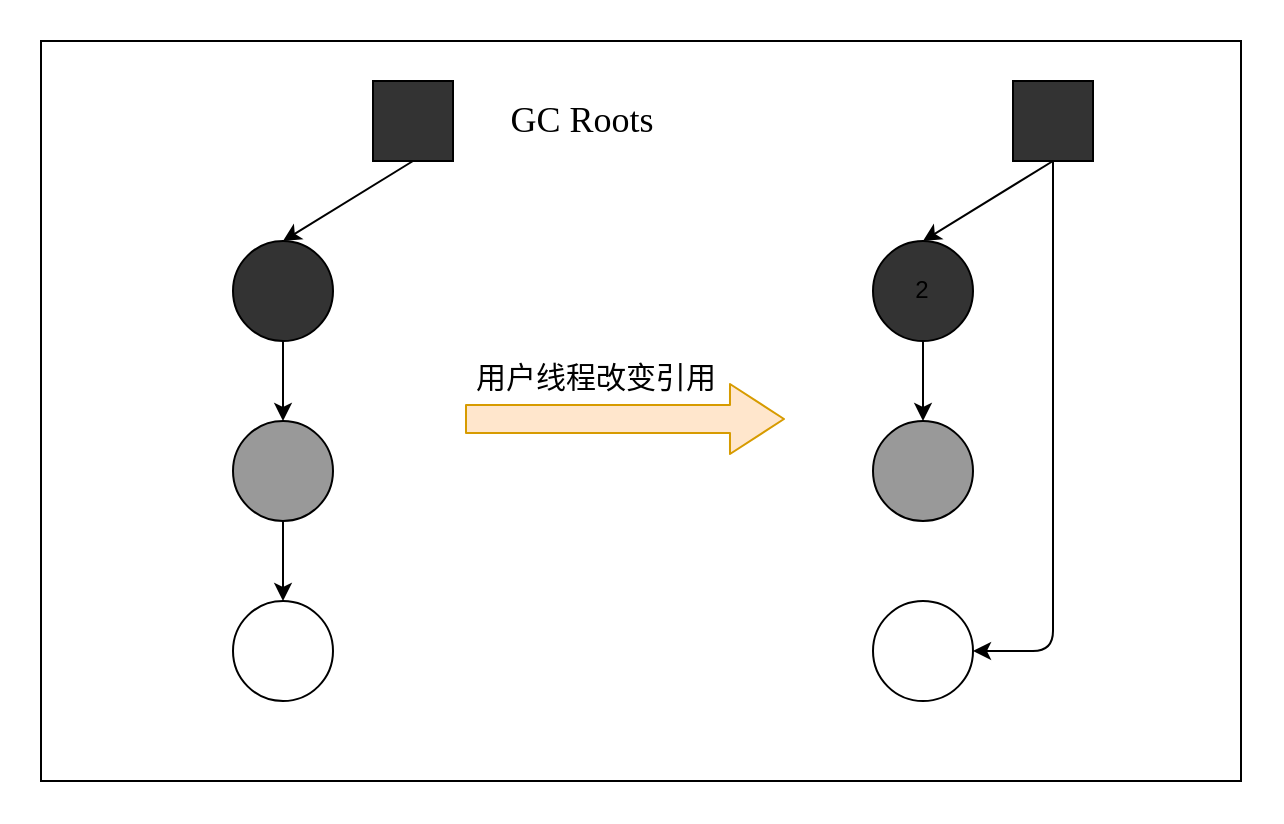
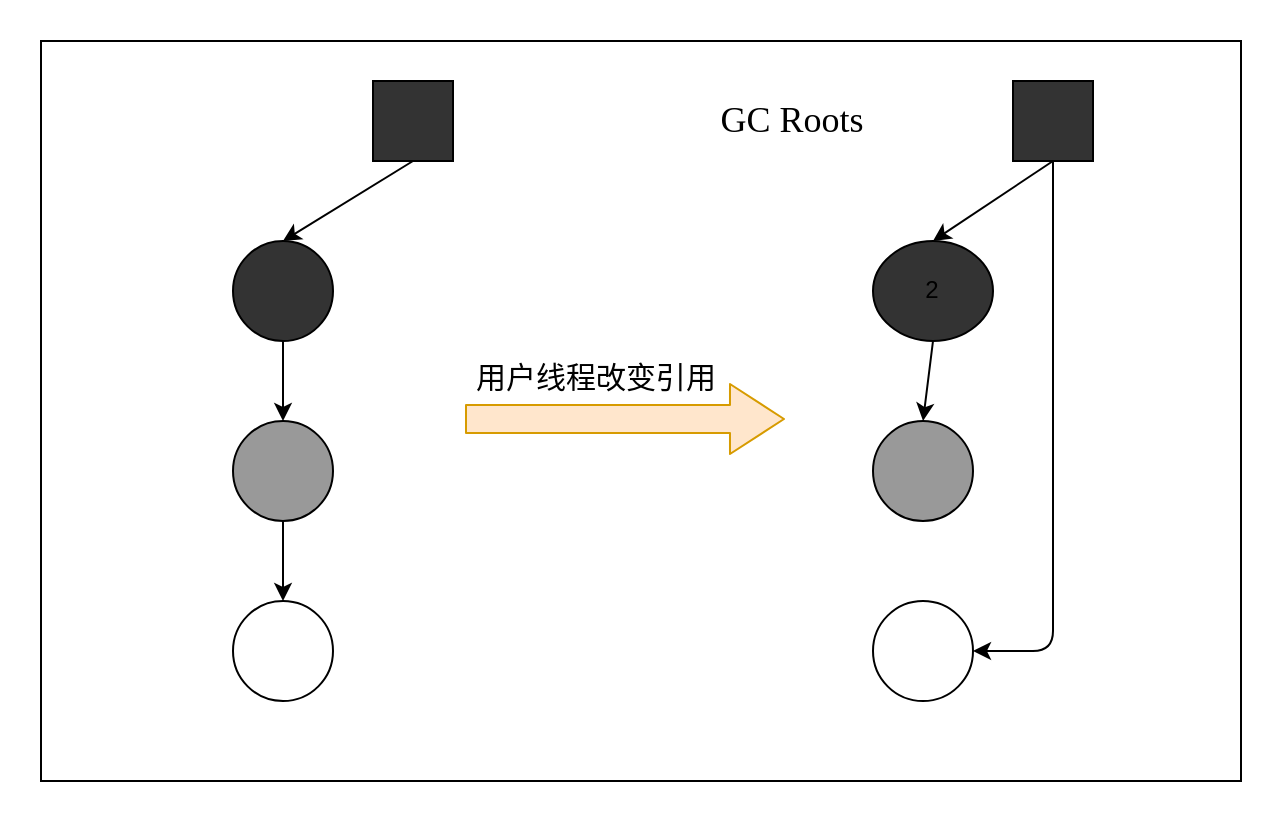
  <mxCell id="0" />
  <mxCell id="1" parent="0" />
  <mxCell id="2" value="" style="rounded=0;whiteSpace=wrap;html=1;" vertex="1" parent="1"><mxGeometry x="20" y="20" width="600" height="370" as="geometry" /></mxCell>
  <mxCell id="3" value="" style="rounded=0;whiteSpace=wrap;html=1;fillColor=#333333;" vertex="1" parent="1"><mxGeometry x="186" y="40" width="40" height="40" as="geometry" /></mxCell>
  <mxCell id="4" value="" style="endArrow=classic;html=1;exitX=0.5;exitY=1;exitDx=0;exitDy=0;entryX=0.5;entryY=0;entryDx=0;entryDy=0;" edge="1" parent="1" source="3" target="5"><mxGeometry width="50" height="50" relative="1" as="geometry"><mxPoint x="136" y="290" as="sourcePoint" /><mxPoint x="206" y="140" as="targetPoint" /></mxGeometry></mxCell>
  <mxCell id="5" value="" style="ellipse;whiteSpace=wrap;html=1;fillColor=#333333;" vertex="1" parent="1"><mxGeometry x="116" y="120" width="50" height="50" as="geometry" /></mxCell>
  <mxCell id="6" value="" style="ellipse;whiteSpace=wrap;html=1;fillColor=#999999;" vertex="1" parent="1"><mxGeometry x="116" y="210" width="50" height="50" as="geometry" /></mxCell>
  <mxCell id="7" value="" style="endArrow=classic;html=1;exitX=0.5;exitY=1;exitDx=0;exitDy=0;entryX=0.5;entryY=0;entryDx=0;entryDy=0;" edge="1" parent="1" source="5" target="6"><mxGeometry width="50" height="50" relative="1" as="geometry"><mxPoint x="236" y="310" as="sourcePoint" /><mxPoint x="286" y="260" as="targetPoint" /></mxGeometry></mxCell>
  <mxCell id="8" value="" style="ellipse;whiteSpace=wrap;html=1;" vertex="1" parent="1"><mxGeometry x="116" y="300" width="50" height="50" as="geometry" /></mxCell>
  <mxCell id="9" value="" style="endArrow=classic;html=1;exitX=0.5;exitY=1;exitDx=0;exitDy=0;entryX=0.5;entryY=0;entryDx=0;entryDy=0;" edge="1" parent="1" target="8" source="6"><mxGeometry width="50" height="50" relative="1" as="geometry"><mxPoint x="151" y="180" as="sourcePoint" /><mxPoint x="296" y="270" as="targetPoint" /></mxGeometry></mxCell>
  <mxCell id="10" value="" style="rounded=0;whiteSpace=wrap;html=1;fillColor=#333333;" vertex="1" parent="1"><mxGeometry x="506" y="40" width="40" height="40" as="geometry" /></mxCell>
  <mxCell id="11" value="" style="endArrow=classic;html=1;exitX=0.5;exitY=1;exitDx=0;exitDy=0;entryX=0.5;entryY=0;entryDx=0;entryDy=0;" edge="1" parent="1" source="10" target="12"><mxGeometry width="50" height="50" relative="1" as="geometry"><mxPoint x="456" y="290" as="sourcePoint" /><mxPoint x="526" y="140" as="targetPoint" /></mxGeometry></mxCell>
- <mxCell id="12" value="2" style="ellipse;whiteSpace=wrap;html=1;fillColor=#333333;" vertex="1" parent="1"><mxGeometry x="436" y="120" width="50" height="50" as="geometry" /></mxCell>
+ <mxCell id="12" value="2" style="ellipse;whiteSpace=wrap;html=1;fillColor=#333333;" vertex="1" parent="1"><mxGeometry x="436" y="120" width="60" height="50" as="geometry" /></mxCell>
  <mxCell id="13" value="" style="ellipse;whiteSpace=wrap;html=1;fillColor=#999999;" vertex="1" parent="1"><mxGeometry x="436" y="210" width="50" height="50" as="geometry" /></mxCell>
  <mxCell id="14" value="" style="endArrow=classic;html=1;exitX=0.5;exitY=1;exitDx=0;exitDy=0;entryX=0.5;entryY=0;entryDx=0;entryDy=0;" edge="1" parent="1" source="12" target="13"><mxGeometry width="50" height="50" relative="1" as="geometry"><mxPoint x="556" y="310" as="sourcePoint" /><mxPoint x="606" y="260" as="targetPoint" /></mxGeometry></mxCell>
  <mxCell id="15" value="" style="ellipse;whiteSpace=wrap;html=1;" vertex="1" parent="1"><mxGeometry x="436" y="300" width="50" height="50" as="geometry" /></mxCell>
  <mxCell id="16" value="" style="shape=flexArrow;endArrow=classic;html=1;fillColor=#ffe6cc;strokeColor=#d79b00;width=14;endSize=8.67;" edge="1" parent="1"><mxGeometry width="50" height="50" relative="1" as="geometry"><mxPoint x="232" y="209" as="sourcePoint" /><mxPoint x="392" y="209" as="targetPoint" /></mxGeometry></mxCell>
  <mxCell id="17" value="" style="endArrow=classic;html=1;entryX=1;entryY=0.5;entryDx=0;entryDy=0;" edge="1" parent="1" target="15"><mxGeometry width="50" height="50" relative="1" as="geometry"><mxPoint x="526" y="80" as="sourcePoint" /><mxPoint x="526" y="320" as="targetPoint" /><Array as="points"><mxPoint x="526" y="325" /></Array></mxGeometry></mxCell>
- <mxCell id="18" value="&lt;font face=&quot;Verdana&quot; style=&quot;font-size: 18px&quot;&gt;GC Roots&lt;/font&gt;" style="text;html=1;strokeColor=none;fillColor=none;align=center;verticalAlign=middle;whiteSpace=wrap;rounded=0;" vertex="1" parent="1"><mxGeometry x="246" y="45" width="90" height="30" as="geometry" /></mxCell>
+ <mxCell id="18" value="&lt;font face=&quot;Verdana&quot; style=&quot;font-size: 18px&quot;&gt;GC Roots&lt;/font&gt;" style="text;html=1;strokeColor=none;fillColor=none;align=center;verticalAlign=middle;whiteSpace=wrap;rounded=0;" vertex="1" parent="1"><mxGeometry x="351" y="45" width="90" height="30" as="geometry" /></mxCell>
  <mxCell id="19" value="&lt;font face=&quot;Verdana&quot; style=&quot;font-size: 15px&quot;&gt;用户线程改变引用&lt;/font&gt;" style="text;html=1;strokeColor=none;fillColor=none;align=center;verticalAlign=middle;whiteSpace=wrap;rounded=0;" vertex="1" parent="1"><mxGeometry x="236" y="168" width="124" height="40" as="geometry" /></mxCell>
